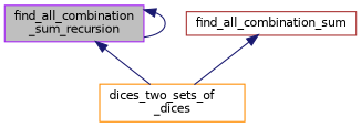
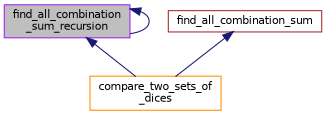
  digraph {
    rankdir=TB
    node [fillcolor=white fontname=Helvetica fontsize=10 shape=record style=filled]
    edge [color=midnightblue dir=back fontname=Helvetica fontsize=10 labelfontname=Helvetica labelfontsize=10 style=solid]
    n1 [color=purple fillcolor=grey75 fontcolor=black height=0.2 label="find_all_combination\l_sum_recursion" width=0.4]
-   n2 [color=darkorange height=0.2 label="dices_two_sets_of\l_dices" width=0.4]
+   n2 [color=darkorange height=0.2 label="compare_two_sets_of\l_dices" width=0.4]
    n3 [color=brown height=0.2 label=find_all_combination_sum width=0.4]
    n1 -> n1
    n1 -> n2
    n3 -> n2
  }
